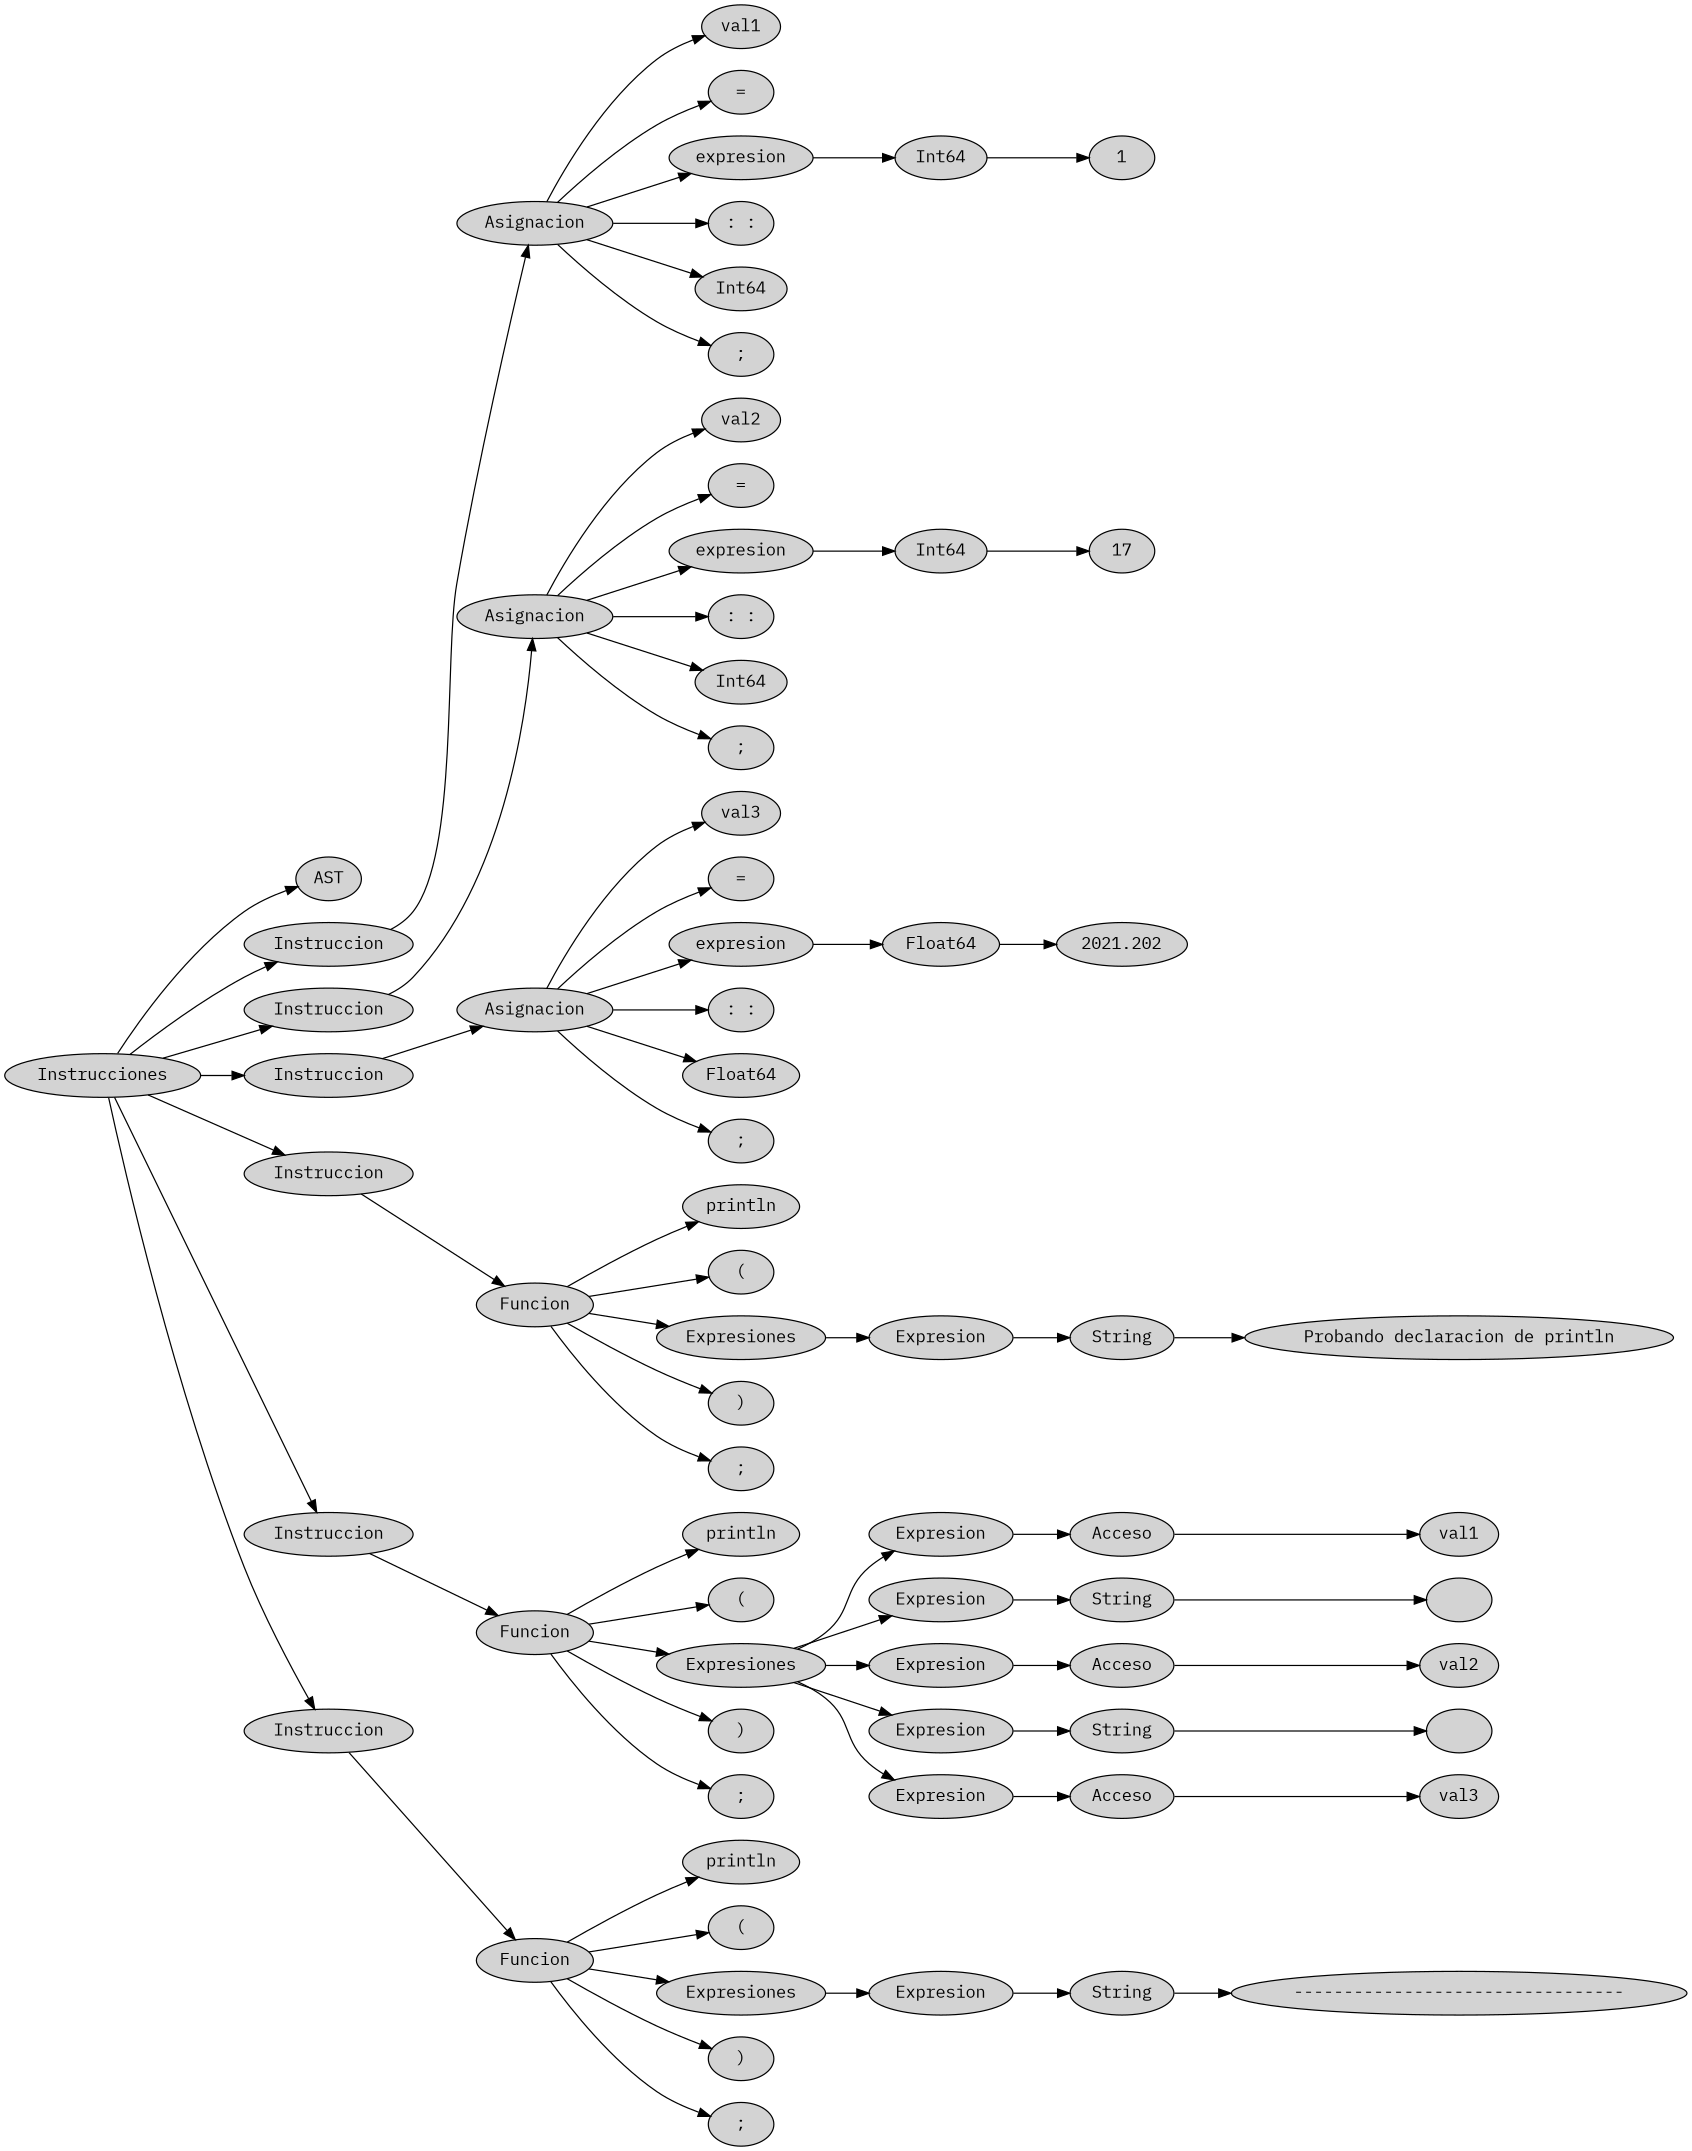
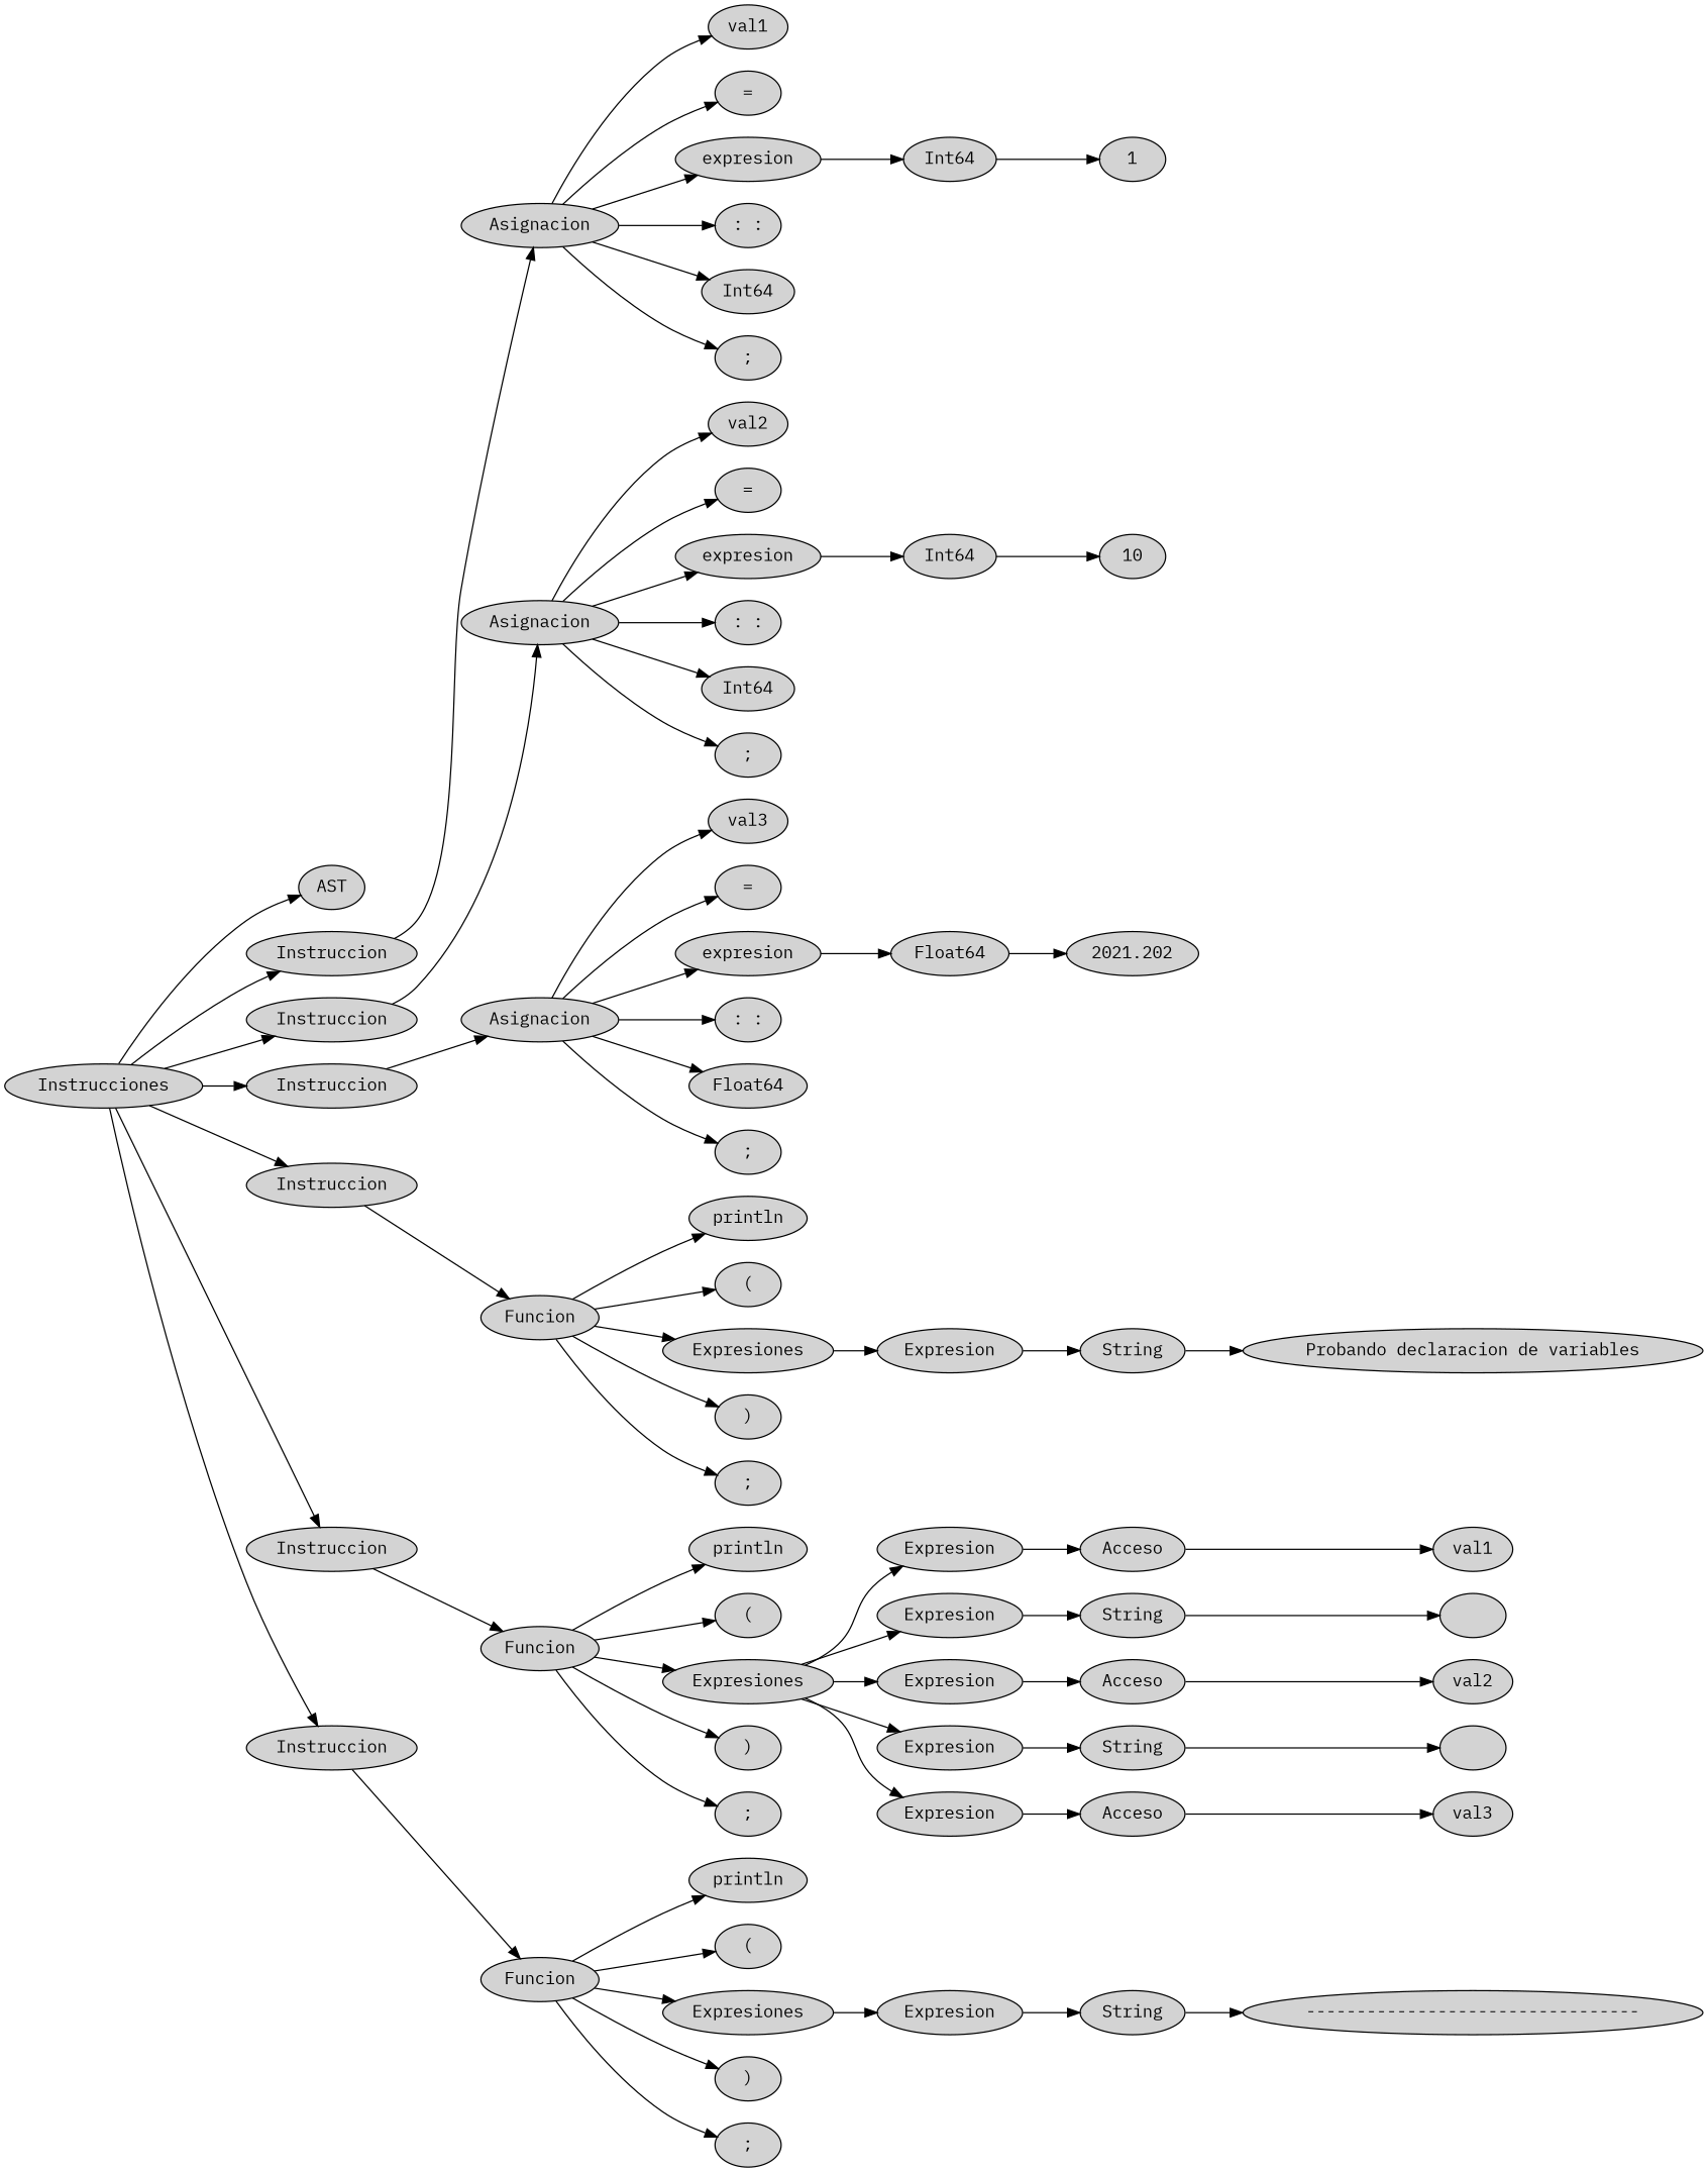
  digraph {
    color=lightgrey
    fontname="IBM Plex Mono"
    rankdir=LR
    style=filled
    node [fontname="IBM Plex Mono" style=filled]
    edge [fontname="IBM Plex Mono"]
    n1 [label=AST]
    n2 [label=Instrucciones]
    n3 [label=Instruccion]
    n4 [label=Instruccion]
    n5 [label=Instruccion]
    n6 [label=Instruccion]
    n7 [label=Instruccion]
    n8 [label=Instruccion]
    n9 [label=Asignacion]
    n10 [label=Asignacion]
    n11 [label=Asignacion]
    n12 [label=Funcion]
    n13 [label=Funcion]
    n14 [label=Funcion]
    n15 [label=val1]
    n16 [label="="]
    n17 [label=expresion]
    n18 [label=": :"]
    n19 [label=Int64]
    n20 [label=";"]
    n21 [label=Int64]
    n22 [label=1]
    n23 [label=val2]
    n24 [label="="]
    n25 [label=expresion]
    n26 [label=": :"]
    n27 [label=Int64]
    n28 [label=";"]
    n29 [label=Int64]
-   n30 [label=17]
+   n30 [label=10]
    n31 [label=val3]
    n32 [label="="]
    n33 [label=expresion]
    n34 [label=": :"]
    n35 [label=Float64]
    n36 [label=";"]
    n37 [label=Float64]
    n38 [label=2021.202]
    n39 [label=println]
    n40 [label="("]
    n41 [label=Expresiones]
    n42 [label=")"]
    n43 [label=";"]
    n44 [label=Expresion]
    n45 [label=String]
-   n46 [label="Probando declaracion de println"]
+   n46 [label="Probando declaracion de variables"]
    n47 [label=println]
    n48 [label="("]
    n49 [label=Expresiones]
    n50 [label=")"]
    n51 [label=";"]
    n52 [label=Expresion]
    n53 [label=Expresion]
    n54 [label=Expresion]
    n55 [label=Expresion]
    n56 [label=Expresion]
    n57 [label=Acceso]
    n58 [label=String]
    n59 [label=Acceso]
    n60 [label=String]
    n61 [label=Acceso]
    n62 [label=val1]
    n63 [label=" "]
    n64 [label=val2]
    n65 [label=" "]
    n66 [label=val3]
    n67 [label=println]
    n68 [label="("]
    n69 [label=Expresiones]
    n70 [label=")"]
    n71 [label=";"]
    n72 [label=Expresion]
    n73 [label=String]
    n74 [label="---------------------------------"]
    n2 -> n1
    n2 -> n3
    n2 -> n4
    n2 -> n5
    n2 -> n6
    n2 -> n7
    n2 -> n8
    n3 -> n9
    n4 -> n10
    n5 -> n11
    n6 -> n12
    n7 -> n13
    n8 -> n14
    n9 -> n15
    n9 -> n16
    n9 -> n17
    n9 -> n18
    n9 -> n19
    n9 -> n20
    n10 -> n23
    n10 -> n24
    n10 -> n25
    n10 -> n26
    n10 -> n27
    n10 -> n28
    n11 -> n31
    n11 -> n32
    n11 -> n33
    n11 -> n34
    n11 -> n35
    n11 -> n36
    n12 -> n39
    n12 -> n40
    n12 -> n41
    n12 -> n42
    n12 -> n43
    n13 -> n47
    n13 -> n48
    n13 -> n49
    n13 -> n50
    n13 -> n51
    n14 -> n67
    n14 -> n68
    n14 -> n69
    n14 -> n70
    n14 -> n71
    n17 -> n21
    n21 -> n22
    n25 -> n29
    n29 -> n30
    n33 -> n37
    n37 -> n38
    n41 -> n44
    n44 -> n45
    n45 -> n46
    n49 -> n52
    n49 -> n53
    n49 -> n54
    n49 -> n55
    n49 -> n56
    n52 -> n57
    n53 -> n58
    n54 -> n59
    n55 -> n60
    n56 -> n61
    n57 -> n62
    n58 -> n63
    n59 -> n64
    n60 -> n65
    n61 -> n66
    n69 -> n72
    n72 -> n73
    n73 -> n74
  }
